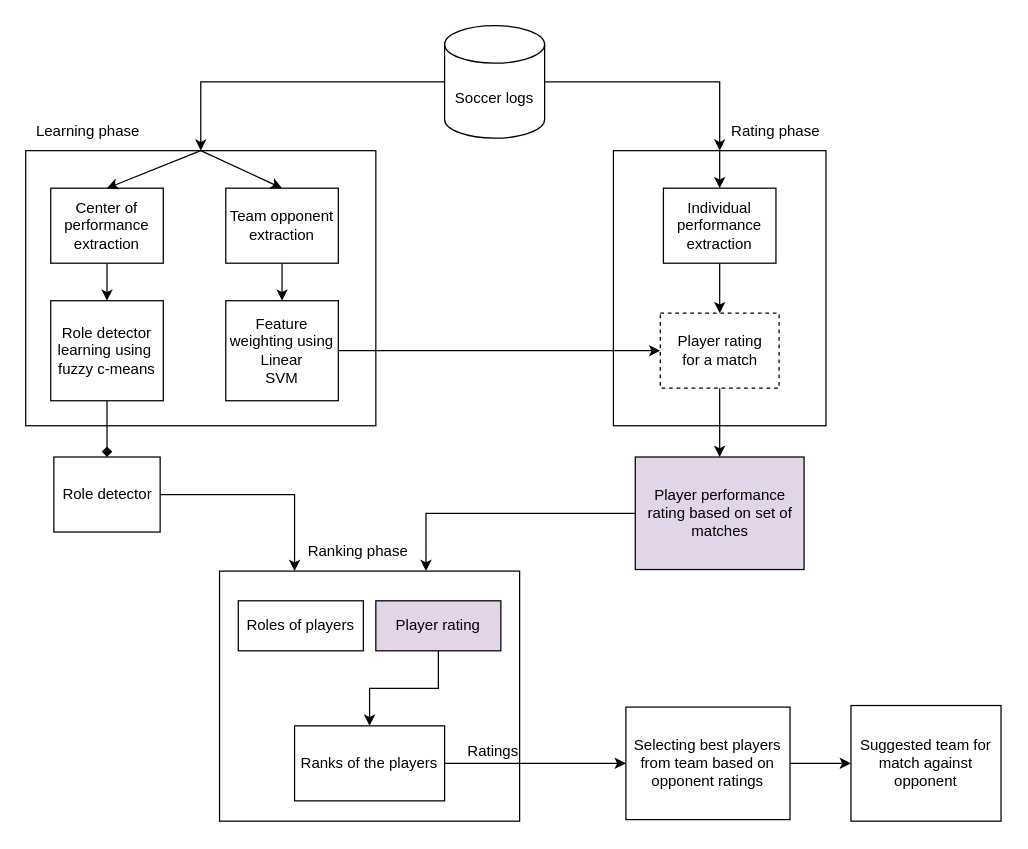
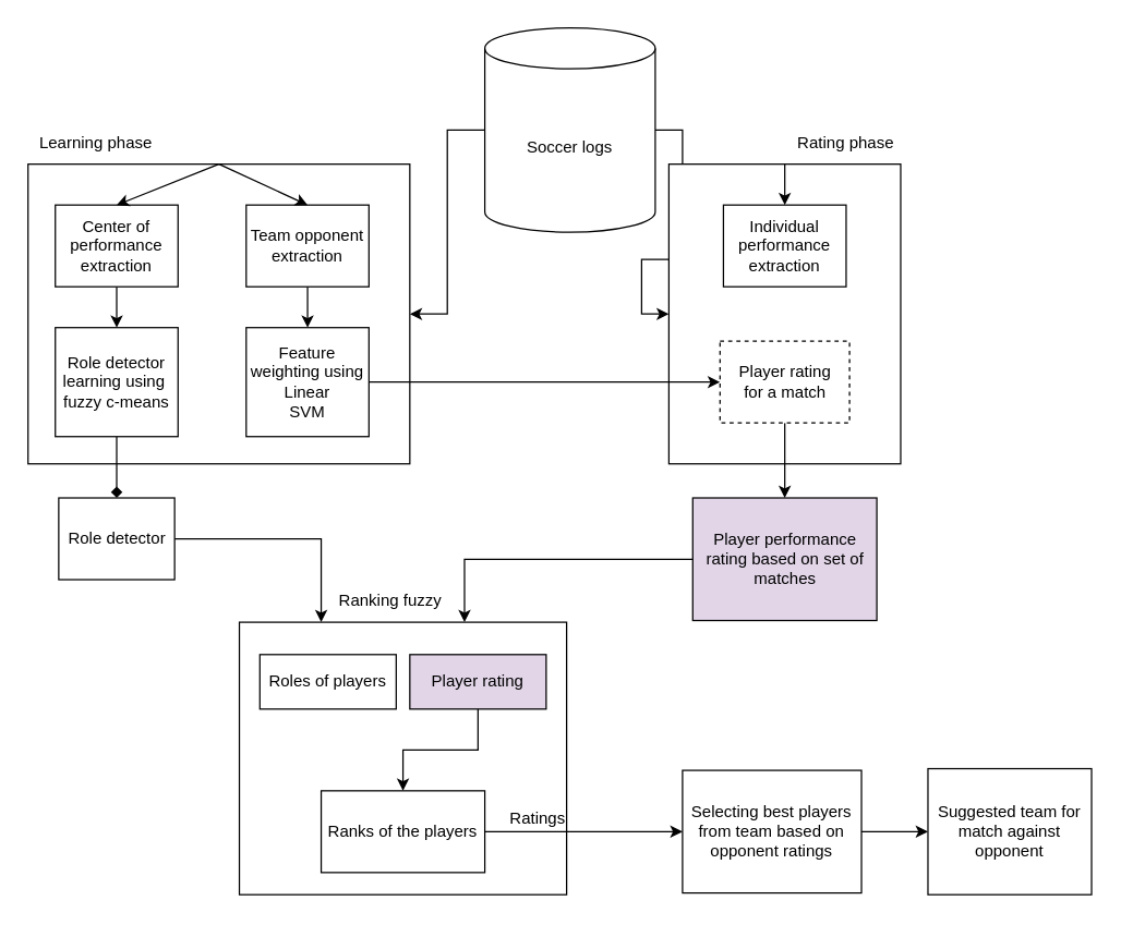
  <mxCell id="0" />
  <mxCell id="1" parent="0" />
  <mxCell id="2" style="edgeStyle=orthogonalEdgeStyle;rounded=0;orthogonalLoop=1;jettySize=auto;html=1;" edge="1" parent="1" source="4" target="5"><mxGeometry relative="1" as="geometry"><mxPoint x="150" y="130" as="targetPoint" /></mxGeometry></mxCell>
  <mxCell id="3" style="edgeStyle=orthogonalEdgeStyle;rounded=0;orthogonalLoop=1;jettySize=auto;html=1;" edge="1" parent="1" source="4" target="14"><mxGeometry relative="1" as="geometry"><mxPoint x="610" y="120" as="targetPoint" /></mxGeometry></mxCell>
- <mxCell id="4" value="Soccer logs" style="shape=cylinder3;whiteSpace=wrap;html=1;boundedLbl=1;backgroundOutline=1;size=15;" vertex="1" parent="1"><mxGeometry x="355" y="20" width="80" height="90" as="geometry" /></mxCell>
+ <mxCell id="4" value="Soccer logs" style="shape=cylinder3;whiteSpace=wrap;html=1;boundedLbl=1;backgroundOutline=1;size=15;" vertex="1" parent="1"><mxGeometry x="355" y="20" width="125" height="150" as="geometry" /></mxCell>
  <mxCell id="5" value="" style="rounded=0;whiteSpace=wrap;html=1;" vertex="1" parent="1"><mxGeometry x="20" y="120" width="280" height="220" as="geometry" /></mxCell>
  <mxCell id="6" value="" style="edgeStyle=orthogonalEdgeStyle;rounded=0;orthogonalLoop=1;jettySize=auto;html=1;" edge="1" parent="1" source="7" target="12"><mxGeometry relative="1" as="geometry" /></mxCell>
  <mxCell id="7" value="Team opponent extraction" style="rounded=0;whiteSpace=wrap;html=1;" vertex="1" parent="1"><mxGeometry x="180" y="150" width="90" height="60" as="geometry" /></mxCell>
  <mxCell id="8" style="edgeStyle=orthogonalEdgeStyle;rounded=0;orthogonalLoop=1;jettySize=auto;html=1;endArrow=diamond;" edge="1" parent="1" source="9" target="25"><mxGeometry relative="1" as="geometry" /></mxCell>
  <mxCell id="9" value="Role detector learning using&amp;nbsp;&lt;div&gt;fuzzy c-means&lt;/div&gt;" style="rounded=0;whiteSpace=wrap;html=1;" vertex="1" parent="1"><mxGeometry x="40" y="240" width="90" height="80" as="geometry" /></mxCell>
  <mxCell id="10" value="" style="edgeStyle=orthogonalEdgeStyle;rounded=0;orthogonalLoop=1;jettySize=auto;html=1;" edge="1" parent="1" source="11" target="9"><mxGeometry relative="1" as="geometry" /></mxCell>
  <mxCell id="11" value="Center of performance extraction" style="rounded=0;whiteSpace=wrap;html=1;" vertex="1" parent="1"><mxGeometry x="40" y="150" width="90" height="60" as="geometry" /></mxCell>
  <mxCell id="12" value="Feature weighting using Linear&lt;br&gt;&lt;span style=&quot;background-color: initial;&quot;&gt;SVM&lt;/span&gt;" style="rounded=0;whiteSpace=wrap;html=1;" vertex="1" parent="1"><mxGeometry x="180" y="240" width="90" height="80" as="geometry" /></mxCell>
  <mxCell id="13" style="edgeStyle=orthogonalEdgeStyle;rounded=0;orthogonalLoop=1;jettySize=auto;html=1;exitX=0.5;exitY=0;exitDx=0;exitDy=0;entryX=0.5;entryY=0;entryDx=0;entryDy=0;" edge="1" parent="1" source="14" target="18"><mxGeometry relative="1" as="geometry" /></mxCell>
  <mxCell id="14" value="" style="rounded=0;whiteSpace=wrap;html=1;" vertex="1" parent="1"><mxGeometry x="490" y="120" width="170" height="220" as="geometry" /></mxCell>
  <mxCell id="15" value="" style="endArrow=classic;html=1;rounded=0;entryX=0.5;entryY=0;entryDx=0;entryDy=0;" edge="1" parent="1" target="11"><mxGeometry width="50" height="50" relative="1" as="geometry"><mxPoint x="160" y="120" as="sourcePoint" /><mxPoint x="210" y="70" as="targetPoint" /></mxGeometry></mxCell>
  <mxCell id="16" value="" style="endArrow=classic;html=1;rounded=0;exitX=0.5;exitY=0;exitDx=0;exitDy=0;entryX=0.5;entryY=0;entryDx=0;entryDy=0;" edge="1" parent="1" source="5" target="7"><mxGeometry width="50" height="50" relative="1" as="geometry"><mxPoint x="390" y="330" as="sourcePoint" /><mxPoint x="440" y="280" as="targetPoint" /></mxGeometry></mxCell>
- <mxCell id="17" value="" style="edgeStyle=orthogonalEdgeStyle;rounded=0;orthogonalLoop=1;jettySize=auto;html=1;" edge="1" parent="1" source="18" target="20"><mxGeometry relative="1" as="geometry" /></mxCell>
  <mxCell id="18" value="Individual performance extraction" style="rounded=0;whiteSpace=wrap;html=1;" vertex="1" parent="1"><mxGeometry x="530" y="150" width="90" height="60" as="geometry" /></mxCell>
  <mxCell id="19" style="edgeStyle=orthogonalEdgeStyle;rounded=0;orthogonalLoop=1;jettySize=auto;html=1;" edge="1" parent="1" source="20" target="26"><mxGeometry relative="1" as="geometry" /></mxCell>
  <mxCell id="20" value="Player rating&lt;div&gt;for a match&lt;/div&gt;" style="rounded=0;whiteSpace=wrap;html=1;dashed=1;" vertex="1" parent="1"><mxGeometry x="527.5" y="250" width="95" height="60" as="geometry" /></mxCell>
  <mxCell id="21" value="" style="endArrow=classic;html=1;rounded=0;exitX=0.5;exitY=0;exitDx=0;exitDy=0;" edge="1" parent="1" source="14" target="18"><mxGeometry width="50" height="50" relative="1" as="geometry"><mxPoint x="390" y="330" as="sourcePoint" /><mxPoint x="440" y="280" as="targetPoint" /></mxGeometry></mxCell>
  <mxCell id="22" value="" style="endArrow=classic;html=1;rounded=0;" edge="1" parent="1" source="12" target="20"><mxGeometry width="50" height="50" relative="1" as="geometry"><mxPoint x="390" y="330" as="sourcePoint" /><mxPoint x="440" y="280" as="targetPoint" /></mxGeometry></mxCell>
  <mxCell id="23" value="" style="rounded=0;whiteSpace=wrap;html=1;" vertex="1" parent="1"><mxGeometry x="175" y="456.25" width="240" height="200" as="geometry" /></mxCell>
  <mxCell id="24" style="edgeStyle=orthogonalEdgeStyle;rounded=0;orthogonalLoop=1;jettySize=auto;html=1;entryX=0.25;entryY=0;entryDx=0;entryDy=0;" edge="1" parent="1" source="25" target="23"><mxGeometry relative="1" as="geometry" /></mxCell>
  <mxCell id="25" value="Role detector" style="rounded=0;whiteSpace=wrap;html=1;" vertex="1" parent="1"><mxGeometry x="42.5" y="365" width="85" height="60" as="geometry" /></mxCell>
  <mxCell id="26" value="Player performance rating based on set of matches" style="rounded=0;whiteSpace=wrap;html=1;fillColor=#e1d5e7;" vertex="1" parent="1"><mxGeometry x="507.5" y="365" width="135" height="90" as="geometry" /></mxCell>
  <mxCell id="27" value="Ranks of the players" style="rounded=0;whiteSpace=wrap;html=1;" vertex="1" parent="1"><mxGeometry x="235" y="580" width="120" height="60" as="geometry" /></mxCell>
  <mxCell id="28" style="edgeStyle=orthogonalEdgeStyle;rounded=0;orthogonalLoop=1;jettySize=auto;html=1;entryX=0.688;entryY=0;entryDx=0;entryDy=0;entryPerimeter=0;" edge="1" parent="1" source="26" target="23"><mxGeometry relative="1" as="geometry" /></mxCell>
  <mxCell id="29" value="Roles of players" style="rounded=0;whiteSpace=wrap;html=1;" vertex="1" parent="1"><mxGeometry x="190" y="480" width="100" height="40" as="geometry" /></mxCell>
  <mxCell id="30" value="" style="edgeStyle=orthogonalEdgeStyle;rounded=0;orthogonalLoop=1;jettySize=auto;html=1;" edge="1" parent="1" source="31" target="27"><mxGeometry relative="1" as="geometry" /></mxCell>
  <mxCell id="31" value="Player rating" style="rounded=0;whiteSpace=wrap;html=1;fillColor=#e1d5e7;" vertex="1" parent="1"><mxGeometry x="300" y="480" width="100" height="40" as="geometry" /></mxCell>
  <mxCell id="32" value="" style="endArrow=classic;html=1;rounded=0;exitX=1;exitY=0.5;exitDx=0;exitDy=0;entryX=0;entryY=0.5;entryDx=0;entryDy=0;" edge="1" parent="1" source="27" target="35"><mxGeometry width="50" height="50" relative="1" as="geometry"><mxPoint x="420" y="370" as="sourcePoint" /><mxPoint x="470" y="610.25" as="targetPoint" /></mxGeometry></mxCell>
  <mxCell id="33" value="Ratings" style="text;html=1;align=center;verticalAlign=middle;whiteSpace=wrap;rounded=0;" vertex="1" parent="1"><mxGeometry x="364" y="586" width="60" height="30" as="geometry" /></mxCell>
  <mxCell id="34" style="edgeStyle=orthogonalEdgeStyle;rounded=0;orthogonalLoop=1;jettySize=auto;html=1;exitX=1;exitY=0.5;exitDx=0;exitDy=0;entryX=0;entryY=0.5;entryDx=0;entryDy=0;" edge="1" parent="1" source="35" target="36"><mxGeometry relative="1" as="geometry" /></mxCell>
  <mxCell id="35" value="Selecting best players from team based on opponent ratings" style="whiteSpace=wrap;html=1;rounded=0;" vertex="1" parent="1"><mxGeometry x="500" y="565" width="131.25" height="90" as="geometry" /></mxCell>
  <mxCell id="36" value="Suggested team for match against opponent" style="whiteSpace=wrap;html=1;rounded=0;" vertex="1" parent="1"><mxGeometry x="680" y="563.75" width="120" height="92.5" as="geometry" /></mxCell>
  <mxCell id="37" value="Learning phase" style="text;html=1;align=center;verticalAlign=middle;whiteSpace=wrap;rounded=0;" vertex="1" parent="1"><mxGeometry x="20" y="90" width="100" height="30" as="geometry" /></mxCell>
  <mxCell id="38" value="Rating phase" style="text;html=1;align=center;verticalAlign=middle;whiteSpace=wrap;rounded=0;" vertex="1" parent="1"><mxGeometry x="580" y="90" width="80" height="30" as="geometry" /></mxCell>
- <mxCell id="39" value="Ranking phase" style="text;html=1;align=center;verticalAlign=middle;whiteSpace=wrap;rounded=0;" vertex="1" parent="1"><mxGeometry x="241" y="426" width="90" height="30" as="geometry" /></mxCell>
+ <mxCell id="39" value="Ranking fuzzy" style="text;html=1;align=center;verticalAlign=middle;whiteSpace=wrap;rounded=0;" vertex="1" parent="1"><mxGeometry x="241" y="426" width="90" height="30" as="geometry" /></mxCell>
